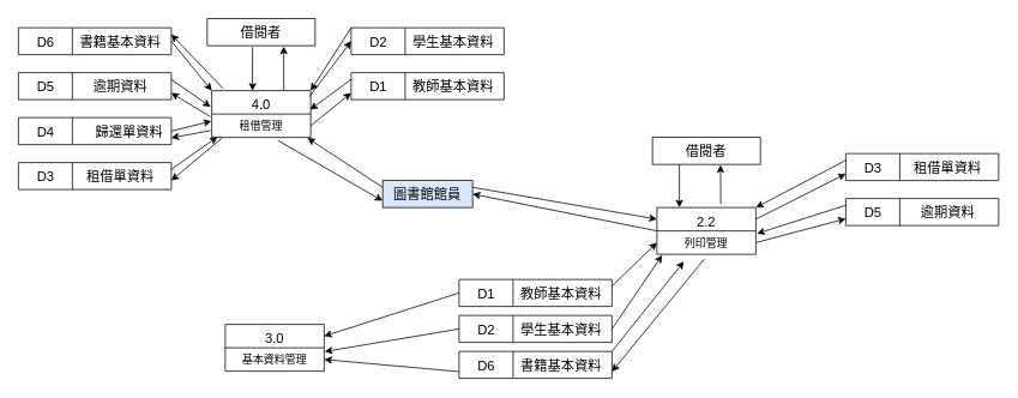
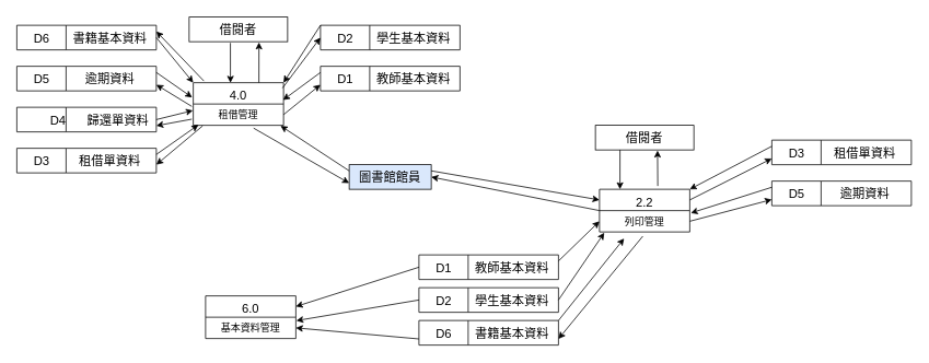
  <mxCell id="0" />
  <mxCell id="1" parent="0" />
  <mxCell id="2" value="" style="swimlane;horizontal=0;fontSize=15;align=center;startSize=60;verticalAlign=middle;" vertex="1" parent="1"><mxGeometry x="390" y="80" width="170" height="30" as="geometry" /></mxCell>
  <mxCell id="3" value="教師基本資料" style="text;html=1;align=center;verticalAlign=middle;resizable=0;points=[];autosize=1;strokeColor=none;fontSize=15;" vertex="1" parent="2"><mxGeometry x="58" y="5" width="110" height="20" as="geometry" /></mxCell>
  <mxCell id="4" value="D1" style="text;html=1;align=center;verticalAlign=middle;resizable=0;points=[];autosize=1;strokeColor=none;fontSize=15;" vertex="1" parent="2"><mxGeometry x="15" y="5" width="30" height="20" as="geometry" /></mxCell>
  <mxCell id="5" value="" style="swimlane;horizontal=0;fontSize=15;align=center;startSize=60;verticalAlign=middle;" vertex="1" parent="1"><mxGeometry x="390" y="30" width="170" height="30" as="geometry" /></mxCell>
  <mxCell id="6" value="學生基本資料" style="text;html=1;align=center;verticalAlign=middle;resizable=0;points=[];autosize=1;strokeColor=none;fontSize=15;" vertex="1" parent="5"><mxGeometry x="58" y="5" width="110" height="20" as="geometry" /></mxCell>
  <mxCell id="7" value="D2" style="text;html=1;align=center;verticalAlign=middle;resizable=0;points=[];autosize=1;strokeColor=none;fontSize=15;" vertex="1" parent="5"><mxGeometry x="15" y="5" width="30" height="20" as="geometry" /></mxCell>
  <mxCell id="8" value="" style="swimlane;horizontal=0;fontSize=15;align=center;startSize=60;verticalAlign=middle;" vertex="1" parent="1"><mxGeometry x="20" y="180" width="170" height="30" as="geometry" /></mxCell>
  <mxCell id="9" value="租借單資料" style="text;html=1;align=center;verticalAlign=middle;resizable=0;points=[];autosize=1;strokeColor=none;fontSize=15;" vertex="1" parent="8"><mxGeometry x="68" y="5" width="90" height="20" as="geometry" /></mxCell>
  <mxCell id="10" value="D3" style="text;html=1;align=center;verticalAlign=middle;resizable=0;points=[];autosize=1;strokeColor=none;fontSize=15;" vertex="1" parent="8"><mxGeometry x="15" y="5" width="30" height="20" as="geometry" /></mxCell>
  <mxCell id="11" value="" style="swimlane;horizontal=0;fontSize=15;align=center;startSize=60;verticalAlign=middle;" vertex="1" parent="1"><mxGeometry x="20" y="130" width="170" height="30" as="geometry" /></mxCell>
  <mxCell id="12" value="歸還單資料" style="text;html=1;align=center;verticalAlign=middle;resizable=0;points=[];autosize=1;strokeColor=none;fontSize=15;" vertex="1" parent="11"><mxGeometry x="78" y="5" width="90" height="20" as="geometry" /></mxCell>
- <mxCell id="13" value="D4" style="text;html=1;align=center;verticalAlign=middle;resizable=0;points=[];autosize=1;strokeColor=none;fontSize=15;" vertex="1" parent="11"><mxGeometry x="15" y="5" width="30" height="20" as="geometry" /></mxCell>
+ <mxCell id="13" value="D4" style="text;html=1;align=center;verticalAlign=middle;resizable=0;points=[];autosize=1;strokeColor=none;fontSize=15;" vertex="1" parent="11"><mxGeometry x="35" y="5" width="30" height="20" as="geometry" /></mxCell>
  <mxCell id="14" value="" style="swimlane;horizontal=0;fontSize=15;align=center;startSize=60;verticalAlign=middle;" vertex="1" parent="1"><mxGeometry x="20" y="80" width="170" height="30" as="geometry" /></mxCell>
  <mxCell id="15" value="逾期資料" style="text;html=1;align=center;verticalAlign=middle;resizable=0;points=[];autosize=1;strokeColor=none;fontSize=15;" vertex="1" parent="14"><mxGeometry x="73" y="5" width="80" height="20" as="geometry" /></mxCell>
  <mxCell id="16" value="D5" style="text;html=1;align=center;verticalAlign=middle;resizable=0;points=[];autosize=1;strokeColor=none;fontSize=15;" vertex="1" parent="14"><mxGeometry x="15" y="5" width="30" height="20" as="geometry" /></mxCell>
  <mxCell id="17" value="" style="swimlane;horizontal=0;fontSize=15;align=center;startSize=60;verticalAlign=middle;" vertex="1" parent="1"><mxGeometry x="20" y="30" width="170" height="30" as="geometry" /></mxCell>
  <mxCell id="18" value="書籍基本資料" style="text;html=1;align=center;verticalAlign=middle;resizable=0;points=[];autosize=1;strokeColor=none;fontSize=15;" vertex="1" parent="17"><mxGeometry x="58" y="5" width="110" height="20" as="geometry" /></mxCell>
  <mxCell id="19" value="D6" style="text;html=1;align=center;verticalAlign=middle;resizable=0;points=[];autosize=1;strokeColor=none;fontSize=15;" vertex="1" parent="17"><mxGeometry x="15" y="5" width="30" height="20" as="geometry" /></mxCell>
  <mxCell id="20" value="4.0" style="swimlane;fontStyle=0;childLayout=stackLayout;horizontal=1;startSize=26;horizontalStack=0;resizeParent=1;resizeParentMax=0;resizeLast=0;collapsible=1;marginBottom=0;fontSize=15;align=center;verticalAlign=top;" vertex="1" parent="1"><mxGeometry x="235" y="100" width="110" height="52" as="geometry" /></mxCell>
  <mxCell id="21" value="租借管理" style="text;strokeColor=none;fillColor=none;align=center;verticalAlign=top;spacingLeft=4;spacingRight=4;overflow=hidden;rotatable=0;points=[[0,0.5],[1,0.5]];portConstraint=eastwest;" vertex="1" parent="20"><mxGeometry y="26" width="110" height="26" as="geometry" /></mxCell>
  <mxCell id="22" value="借閱者" style="rounded=0;whiteSpace=wrap;html=1;fontSize=15;align=center;verticalAlign=top;" vertex="1" parent="1"><mxGeometry x="230" y="20" width="120" height="30" as="geometry" /></mxCell>
  <mxCell id="23" value="" style="endArrow=classic;html=1;fontSize=15;exitX=0.419;exitY=1.051;exitDx=0;exitDy=0;exitPerimeter=0;entryX=0.412;entryY=0.003;entryDx=0;entryDy=0;entryPerimeter=0;" edge="1" parent="1" source="22" target="20"><mxGeometry width="50" height="50" relative="1" as="geometry"><mxPoint x="345" y="190" as="sourcePoint" /><mxPoint x="395" y="140" as="targetPoint" /></mxGeometry></mxCell>
  <mxCell id="24" value="" style="endArrow=classic;html=1;fontSize=15;entryX=0.709;entryY=1.028;entryDx=0;entryDy=0;entryPerimeter=0;" edge="1" parent="1" target="22"><mxGeometry width="50" height="50" relative="1" as="geometry"><mxPoint x="315" y="100" as="sourcePoint" /><mxPoint x="395" y="140" as="targetPoint" /></mxGeometry></mxCell>
  <mxCell id="25" value="" style="endArrow=classic;html=1;fontSize=15;exitX=1;exitY=0.5;exitDx=0;exitDy=0;entryX=0;entryY=0;entryDx=0;entryDy=0;" edge="1" parent="1" source="17" target="20"><mxGeometry width="50" height="50" relative="1" as="geometry"><mxPoint x="360" y="260" as="sourcePoint" /><mxPoint x="410" y="210" as="targetPoint" /></mxGeometry></mxCell>
  <mxCell id="26" value="" style="endArrow=classic;html=1;fontSize=15;entryX=1;entryY=0.25;entryDx=0;entryDy=0;exitX=0.118;exitY=-0.038;exitDx=0;exitDy=0;exitPerimeter=0;" edge="1" parent="1" source="20" target="17"><mxGeometry width="50" height="50" relative="1" as="geometry"><mxPoint x="360" y="260" as="sourcePoint" /><mxPoint x="410" y="210" as="targetPoint" /></mxGeometry></mxCell>
  <mxCell id="27" value="" style="endArrow=classic;html=1;fontSize=15;exitX=1;exitY=0.25;exitDx=0;exitDy=0;entryX=-0.012;entryY=0.346;entryDx=0;entryDy=0;entryPerimeter=0;" edge="1" parent="1" source="14" target="20"><mxGeometry width="50" height="50" relative="1" as="geometry"><mxPoint x="250" y="150" as="sourcePoint" /><mxPoint x="300" y="100" as="targetPoint" /></mxGeometry></mxCell>
  <mxCell id="28" value="" style="endArrow=classic;html=1;fontSize=15;entryX=1;entryY=0.75;entryDx=0;entryDy=0;exitX=-0.016;exitY=0.113;exitDx=0;exitDy=0;exitPerimeter=0;" edge="1" parent="1" source="21" target="14"><mxGeometry width="50" height="50" relative="1" as="geometry"><mxPoint x="250" y="150" as="sourcePoint" /><mxPoint x="300" y="100" as="targetPoint" /></mxGeometry></mxCell>
  <mxCell id="29" value="" style="endArrow=classic;html=1;fontSize=15;exitX=1;exitY=0.5;exitDx=0;exitDy=0;entryX=-0.004;entryY=0.307;entryDx=0;entryDy=0;entryPerimeter=0;" edge="1" parent="1" source="11" target="21"><mxGeometry width="50" height="50" relative="1" as="geometry"><mxPoint x="250" y="150" as="sourcePoint" /><mxPoint x="300" y="100" as="targetPoint" /></mxGeometry></mxCell>
  <mxCell id="30" value="" style="endArrow=classic;html=1;fontSize=15;entryX=1;entryY=0.75;entryDx=0;entryDy=0;exitX=-0.016;exitY=0.711;exitDx=0;exitDy=0;exitPerimeter=0;" edge="1" parent="1" source="21" target="11"><mxGeometry width="50" height="50" relative="1" as="geometry"><mxPoint x="250" y="150" as="sourcePoint" /><mxPoint x="300" y="100" as="targetPoint" /></mxGeometry></mxCell>
  <mxCell id="31" value="" style="endArrow=classic;html=1;fontSize=15;exitX=1;exitY=0.25;exitDx=0;exitDy=0;entryX=0.058;entryY=0.975;entryDx=0;entryDy=0;entryPerimeter=0;" edge="1" parent="1" source="8" target="21"><mxGeometry width="50" height="50" relative="1" as="geometry"><mxPoint x="250" y="150" as="sourcePoint" /><mxPoint x="300" y="100" as="targetPoint" /></mxGeometry></mxCell>
  <mxCell id="32" value="" style="endArrow=classic;html=1;fontSize=15;exitX=0.104;exitY=1.027;exitDx=0;exitDy=0;exitPerimeter=0;" edge="1" parent="1" source="21"><mxGeometry width="50" height="50" relative="1" as="geometry"><mxPoint x="240" y="150" as="sourcePoint" /><mxPoint x="190" y="200" as="targetPoint" /></mxGeometry></mxCell>
  <mxCell id="33" value="" style="endArrow=classic;html=1;fontSize=15;exitX=0;exitY=0;exitDx=0;exitDy=0;entryX=1;entryY=0;entryDx=0;entryDy=0;" edge="1" parent="1" source="5" target="20"><mxGeometry width="50" height="50" relative="1" as="geometry"><mxPoint x="210" y="207.5" as="sourcePoint" /><mxPoint x="261.38" y="171.35" as="targetPoint" /></mxGeometry></mxCell>
  <mxCell id="34" value="" style="endArrow=classic;html=1;fontSize=15;exitX=0.989;exitY=0.126;exitDx=0;exitDy=0;entryX=0;entryY=0.5;entryDx=0;entryDy=0;exitPerimeter=0;" edge="1" parent="1" source="20" target="5"><mxGeometry width="50" height="50" relative="1" as="geometry"><mxPoint x="220" y="217.5" as="sourcePoint" /><mxPoint x="271.38" y="181.35" as="targetPoint" /></mxGeometry></mxCell>
  <mxCell id="35" value="" style="endArrow=classic;html=1;fontSize=15;exitX=0;exitY=0.25;exitDx=0;exitDy=0;entryX=0.994;entryY=0.407;entryDx=0;entryDy=0;entryPerimeter=0;" edge="1" parent="1" source="2" target="20"><mxGeometry width="50" height="50" relative="1" as="geometry"><mxPoint x="230" y="227.5" as="sourcePoint" /><mxPoint x="281.38" y="191.35" as="targetPoint" /></mxGeometry></mxCell>
  <mxCell id="36" value="" style="endArrow=classic;html=1;fontSize=15;exitX=1;exitY=0.5;exitDx=0;exitDy=0;entryX=0;entryY=0.75;entryDx=0;entryDy=0;" edge="1" parent="1" source="21" target="2"><mxGeometry width="50" height="50" relative="1" as="geometry"><mxPoint x="240" y="237.5" as="sourcePoint" /><mxPoint x="291.38" y="201.35" as="targetPoint" /></mxGeometry></mxCell>
  <mxCell id="37" value="圖書館館員" style="rounded=0;whiteSpace=wrap;html=1;fontSize=15;align=center;verticalAlign=top;fillColor=#dae8fc;" vertex="1" parent="1"><mxGeometry x="425" y="200" width="100" height="30" as="geometry" /></mxCell>
  <mxCell id="38" value="2.2" style="swimlane;fontStyle=0;childLayout=stackLayout;horizontal=1;startSize=26;horizontalStack=0;resizeParent=1;resizeParentMax=0;resizeLast=0;collapsible=1;marginBottom=0;fontSize=15;align=center;verticalAlign=top;" vertex="1" parent="1"><mxGeometry x="730" y="230" width="110" height="52" as="geometry" /></mxCell>
  <mxCell id="39" value="列印管理" style="text;strokeColor=none;fillColor=none;align=center;verticalAlign=top;spacingLeft=4;spacingRight=4;overflow=hidden;rotatable=0;points=[[0,0.5],[1,0.5]];portConstraint=eastwest;" vertex="1" parent="38"><mxGeometry y="26" width="110" height="26" as="geometry" /></mxCell>
  <mxCell id="40" value="" style="swimlane;horizontal=0;fontSize=15;align=center;startSize=60;verticalAlign=middle;" vertex="1" parent="1"><mxGeometry x="510" y="310" width="170" height="30" as="geometry" /></mxCell>
  <mxCell id="41" value="教師基本資料" style="text;html=1;align=center;verticalAlign=middle;resizable=0;points=[];autosize=1;strokeColor=none;fontSize=15;" vertex="1" parent="40"><mxGeometry x="58" y="5" width="110" height="20" as="geometry" /></mxCell>
  <mxCell id="42" value="D1" style="text;html=1;align=center;verticalAlign=middle;resizable=0;points=[];autosize=1;strokeColor=none;fontSize=15;" vertex="1" parent="40"><mxGeometry x="15" y="5" width="30" height="20" as="geometry" /></mxCell>
  <mxCell id="43" value="" style="swimlane;horizontal=0;fontSize=15;align=center;startSize=60;verticalAlign=middle;" vertex="1" parent="1"><mxGeometry x="510" y="350" width="170" height="30" as="geometry" /></mxCell>
  <mxCell id="44" value="學生基本資料" style="text;html=1;align=center;verticalAlign=middle;resizable=0;points=[];autosize=1;strokeColor=none;fontSize=15;" vertex="1" parent="43"><mxGeometry x="58" y="5" width="110" height="20" as="geometry" /></mxCell>
  <mxCell id="45" value="D2" style="text;html=1;align=center;verticalAlign=middle;resizable=0;points=[];autosize=1;strokeColor=none;fontSize=15;" vertex="1" parent="43"><mxGeometry x="15" y="5" width="30" height="20" as="geometry" /></mxCell>
  <mxCell id="46" value="" style="swimlane;horizontal=0;fontSize=15;align=center;startSize=60;verticalAlign=middle;" vertex="1" parent="1"><mxGeometry x="510" y="390" width="170" height="30" as="geometry" /></mxCell>
  <mxCell id="47" value="書籍基本資料" style="text;html=1;align=center;verticalAlign=middle;resizable=0;points=[];autosize=1;strokeColor=none;fontSize=15;" vertex="1" parent="46"><mxGeometry x="58" y="5" width="110" height="20" as="geometry" /></mxCell>
  <mxCell id="48" value="D6" style="text;html=1;align=center;verticalAlign=middle;resizable=0;points=[];autosize=1;strokeColor=none;fontSize=15;" vertex="1" parent="46"><mxGeometry x="15" y="5" width="30" height="20" as="geometry" /></mxCell>
  <mxCell id="49" value="" style="swimlane;horizontal=0;fontSize=15;align=center;startSize=60;verticalAlign=middle;" vertex="1" parent="1"><mxGeometry x="940" y="170" width="170" height="30" as="geometry" /></mxCell>
  <mxCell id="50" value="租借單資料" style="text;html=1;align=center;verticalAlign=middle;resizable=0;points=[];autosize=1;strokeColor=none;fontSize=15;" vertex="1" parent="49"><mxGeometry x="68" y="5" width="90" height="20" as="geometry" /></mxCell>
  <mxCell id="51" value="D3" style="text;html=1;align=center;verticalAlign=middle;resizable=0;points=[];autosize=1;strokeColor=none;fontSize=15;" vertex="1" parent="49"><mxGeometry x="15" y="5" width="30" height="20" as="geometry" /></mxCell>
  <mxCell id="52" value="" style="swimlane;horizontal=0;fontSize=15;align=center;startSize=60;verticalAlign=middle;" vertex="1" parent="1"><mxGeometry x="940" y="220" width="170" height="30" as="geometry" /></mxCell>
  <mxCell id="53" value="逾期資料" style="text;html=1;align=center;verticalAlign=middle;resizable=0;points=[];autosize=1;strokeColor=none;fontSize=15;" vertex="1" parent="52"><mxGeometry x="73" y="5" width="80" height="20" as="geometry" /></mxCell>
  <mxCell id="54" value="D5" style="text;html=1;align=center;verticalAlign=middle;resizable=0;points=[];autosize=1;strokeColor=none;fontSize=15;" vertex="1" parent="52"><mxGeometry x="15" y="5" width="30" height="20" as="geometry" /></mxCell>
  <mxCell id="55" value="" style="endArrow=classic;html=1;fontSize=15;exitX=1;exitY=0.25;exitDx=0;exitDy=0;entryX=0;entryY=0.5;entryDx=0;entryDy=0;" edge="1" parent="1" source="40" target="39"><mxGeometry width="50" height="50" relative="1" as="geometry"><mxPoint x="520" y="280" as="sourcePoint" /><mxPoint x="570" y="230" as="targetPoint" /></mxGeometry></mxCell>
  <mxCell id="56" value="" style="endArrow=classic;html=1;fontSize=15;exitX=1;exitY=0.5;exitDx=0;exitDy=0;entryX=0.053;entryY=1.038;entryDx=0;entryDy=0;entryPerimeter=0;" edge="1" parent="1" source="43" target="39"><mxGeometry width="50" height="50" relative="1" as="geometry"><mxPoint x="520" y="280" as="sourcePoint" /><mxPoint x="570" y="230" as="targetPoint" /></mxGeometry></mxCell>
  <mxCell id="57" value="" style="endArrow=classic;html=1;fontSize=15;exitX=0;exitY=0.25;exitDx=0;exitDy=0;" edge="1" parent="1" source="49"><mxGeometry width="50" height="50" relative="1" as="geometry"><mxPoint x="510" y="310" as="sourcePoint" /><mxPoint x="840" y="230" as="targetPoint" /></mxGeometry></mxCell>
  <mxCell id="58" value="" style="endArrow=classic;html=1;fontSize=15;entryX=0;entryY=0.75;entryDx=0;entryDy=0;exitX=1;exitY=0.25;exitDx=0;exitDy=0;" edge="1" parent="1" source="38" target="49"><mxGeometry width="50" height="50" relative="1" as="geometry"><mxPoint x="510" y="310" as="sourcePoint" /><mxPoint x="560" y="260" as="targetPoint" /></mxGeometry></mxCell>
  <mxCell id="59" value="" style="endArrow=classic;html=1;fontSize=15;exitX=0;exitY=0.25;exitDx=0;exitDy=0;entryX=1.011;entryY=0.113;entryDx=0;entryDy=0;entryPerimeter=0;" edge="1" parent="1" source="52" target="39"><mxGeometry width="50" height="50" relative="1" as="geometry"><mxPoint x="510" y="310" as="sourcePoint" /><mxPoint x="560" y="260" as="targetPoint" /></mxGeometry></mxCell>
  <mxCell id="60" value="" style="endArrow=classic;html=1;fontSize=15;entryX=0;entryY=0.75;entryDx=0;entryDy=0;exitX=1;exitY=0.5;exitDx=0;exitDy=0;" edge="1" parent="1" source="39" target="52"><mxGeometry width="50" height="50" relative="1" as="geometry"><mxPoint x="510" y="310" as="sourcePoint" /><mxPoint x="560" y="260" as="targetPoint" /></mxGeometry></mxCell>
  <mxCell id="61" value="" style="endArrow=classic;html=1;fontSize=15;exitX=1;exitY=0;exitDx=0;exitDy=0;" edge="1" parent="1" source="46"><mxGeometry width="50" height="50" relative="1" as="geometry"><mxPoint x="510" y="310" as="sourcePoint" /><mxPoint x="760" y="290" as="targetPoint" /></mxGeometry></mxCell>
  <mxCell id="62" value="" style="endArrow=classic;html=1;fontSize=15;exitX=0.48;exitY=1.199;exitDx=0;exitDy=0;exitPerimeter=0;entryX=1;entryY=0.75;entryDx=0;entryDy=0;" edge="1" parent="1" source="39" target="46"><mxGeometry width="50" height="50" relative="1" as="geometry"><mxPoint x="560" y="300" as="sourcePoint" /><mxPoint x="610" y="250" as="targetPoint" /></mxGeometry></mxCell>
  <mxCell id="63" value="" style="endArrow=classic;html=1;fontSize=15;entryX=0.967;entryY=1.023;entryDx=0;entryDy=0;entryPerimeter=0;exitX=0;exitY=0.25;exitDx=0;exitDy=0;" edge="1" parent="1" source="37" target="21"><mxGeometry width="50" height="50" relative="1" as="geometry"><mxPoint x="560" y="300" as="sourcePoint" /><mxPoint x="610" y="250" as="targetPoint" /></mxGeometry></mxCell>
  <mxCell id="64" value="" style="endArrow=classic;html=1;fontSize=15;exitX=0.668;exitY=1.131;exitDx=0;exitDy=0;exitPerimeter=0;entryX=0;entryY=0.75;entryDx=0;entryDy=0;" edge="1" parent="1" source="21" target="37"><mxGeometry width="50" height="50" relative="1" as="geometry"><mxPoint x="560" y="300" as="sourcePoint" /><mxPoint x="610" y="250" as="targetPoint" /></mxGeometry></mxCell>
  <mxCell id="65" value="" style="endArrow=classic;html=1;fontSize=15;entryX=0;entryY=0.25;entryDx=0;entryDy=0;exitX=1;exitY=0.25;exitDx=0;exitDy=0;" edge="1" parent="1" source="37" target="38"><mxGeometry width="50" height="50" relative="1" as="geometry"><mxPoint x="560" y="300" as="sourcePoint" /><mxPoint x="610" y="250" as="targetPoint" /></mxGeometry></mxCell>
  <mxCell id="66" value="" style="endArrow=classic;html=1;fontSize=15;entryX=1;entryY=0.5;entryDx=0;entryDy=0;exitX=0;exitY=0.5;exitDx=0;exitDy=0;" edge="1" parent="1" source="38" target="37"><mxGeometry width="50" height="50" relative="1" as="geometry"><mxPoint x="560" y="300" as="sourcePoint" /><mxPoint x="610" y="250" as="targetPoint" /></mxGeometry></mxCell>
  <mxCell id="67" value="借閱者" style="rounded=0;whiteSpace=wrap;html=1;fontSize=15;align=center;verticalAlign=top;" vertex="1" parent="1"><mxGeometry x="725" y="152" width="120" height="30" as="geometry" /></mxCell>
  <mxCell id="68" value="" style="endArrow=classic;html=1;fontSize=15;exitX=0.25;exitY=1;exitDx=0;exitDy=0;entryX=0.227;entryY=0;entryDx=0;entryDy=0;entryPerimeter=0;" edge="1" parent="1" source="67" target="38"><mxGeometry width="50" height="50" relative="1" as="geometry"><mxPoint x="440" y="270" as="sourcePoint" /><mxPoint x="490" y="220" as="targetPoint" /></mxGeometry></mxCell>
  <mxCell id="69" value="" style="endArrow=classic;html=1;fontSize=15;entryX=0.631;entryY=1.022;entryDx=0;entryDy=0;entryPerimeter=0;" edge="1" parent="1" target="67"><mxGeometry width="50" height="50" relative="1" as="geometry"><mxPoint x="801" y="226" as="sourcePoint" /><mxPoint x="764.97" y="240" as="targetPoint" /></mxGeometry></mxCell>
- <mxCell id="70" value="3.0" style="swimlane;fontStyle=0;childLayout=stackLayout;horizontal=1;startSize=26;horizontalStack=0;resizeParent=1;resizeParentMax=0;resizeLast=0;collapsible=1;marginBottom=0;fontSize=15;align=center;verticalAlign=top;" vertex="1" parent="1"><mxGeometry x="250" y="360" width="110" height="52" as="geometry" /></mxCell>
+ <mxCell id="70" value="6.0" style="swimlane;fontStyle=0;childLayout=stackLayout;horizontal=1;startSize=26;horizontalStack=0;resizeParent=1;resizeParentMax=0;resizeLast=0;collapsible=1;marginBottom=0;fontSize=15;align=center;verticalAlign=top;" vertex="1" parent="1"><mxGeometry x="250" y="360" width="110" height="52" as="geometry" /></mxCell>
  <mxCell id="71" value="基本資料管理" style="text;strokeColor=none;fillColor=none;align=center;verticalAlign=top;spacingLeft=4;spacingRight=4;overflow=hidden;rotatable=0;points=[[0,0.5],[1,0.5]];portConstraint=eastwest;" vertex="1" parent="70"><mxGeometry y="26" width="110" height="26" as="geometry" /></mxCell>
  <mxCell id="72" value="" style="endArrow=classic;html=1;fontSize=15;exitX=0;exitY=0.5;exitDx=0;exitDy=0;entryX=1;entryY=0.25;entryDx=0;entryDy=0;" edge="1" parent="1" source="40" target="70"><mxGeometry width="50" height="50" relative="1" as="geometry"><mxPoint x="420" y="360" as="sourcePoint" /><mxPoint x="470" y="310" as="targetPoint" /></mxGeometry></mxCell>
  <mxCell id="73" value="" style="endArrow=classic;html=1;fontSize=15;exitX=0;exitY=0.5;exitDx=0;exitDy=0;entryX=1.005;entryY=0.162;entryDx=0;entryDy=0;entryPerimeter=0;" edge="1" parent="1" source="43" target="71"><mxGeometry width="50" height="50" relative="1" as="geometry"><mxPoint x="420" y="360" as="sourcePoint" /><mxPoint x="470" y="310" as="targetPoint" /></mxGeometry></mxCell>
  <mxCell id="74" value="" style="endArrow=classic;html=1;fontSize=15;exitX=0;exitY=0.75;exitDx=0;exitDy=0;entryX=1;entryY=0.5;entryDx=0;entryDy=0;" edge="1" parent="1" source="46" target="71"><mxGeometry width="50" height="50" relative="1" as="geometry"><mxPoint x="420" y="360" as="sourcePoint" /><mxPoint x="370" y="405" as="targetPoint" /></mxGeometry></mxCell>
